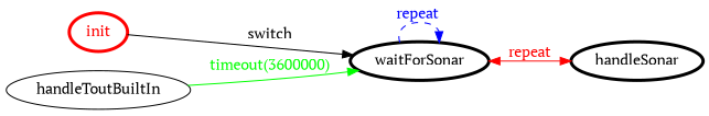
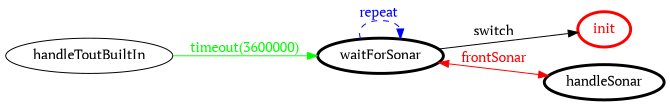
  digraph {
    fontname="PT Serif"
    rankdir=LR
    node [color=black fontcolor=black fontname="PT Serif" penwidth=3]
    edge [fontname="PT Serif"]
    init [color=red fontcolor=red]
    waitForSonar
    handleSonar
    handleToutBuiltIn [color="" fontcolor="" penwidth=""]
-   init -> waitForSonar [color=black fontcolor=black label=switch]
+   waitForSonar -> init [color=black fontcolor=black label=switch]
    waitForSonar -> waitForSonar [color=blue fontcolor=blue label="repeat " style=dashed]
-   waitForSonar -> handleSonar [color=red dir=both fontcolor=red label=repeat]
+   waitForSonar -> handleSonar [color=red dir=both fontcolor=red label=frontSonar]
    handleToutBuiltIn -> waitForSonar [color=green fontcolor=green label="timeout(3600000)"]
  }
